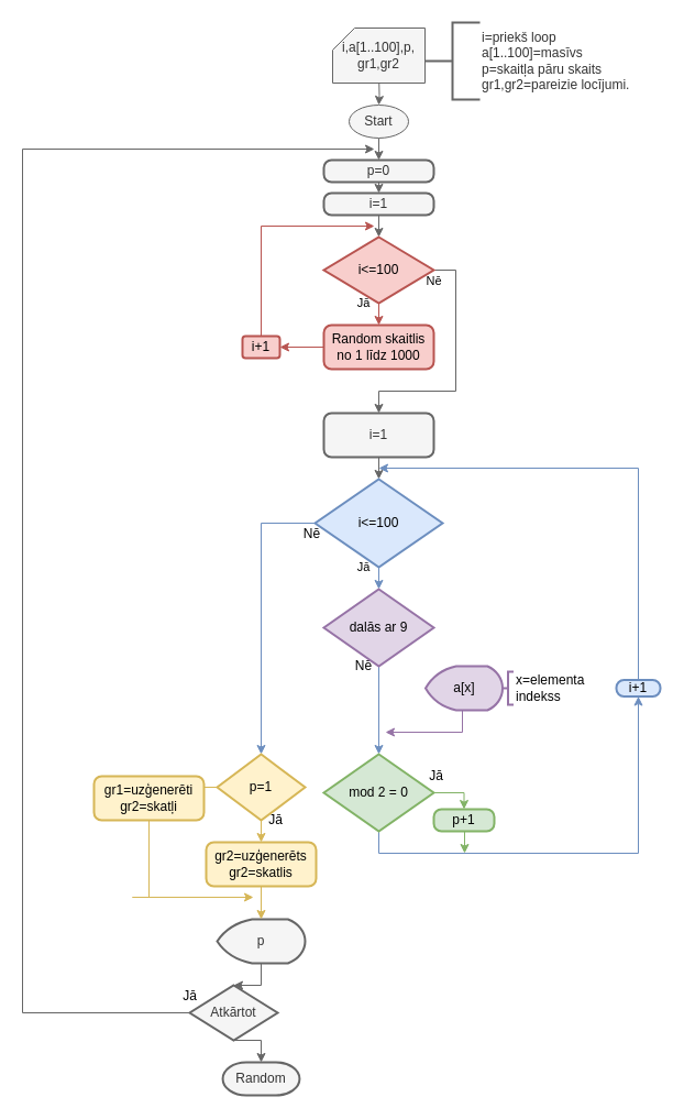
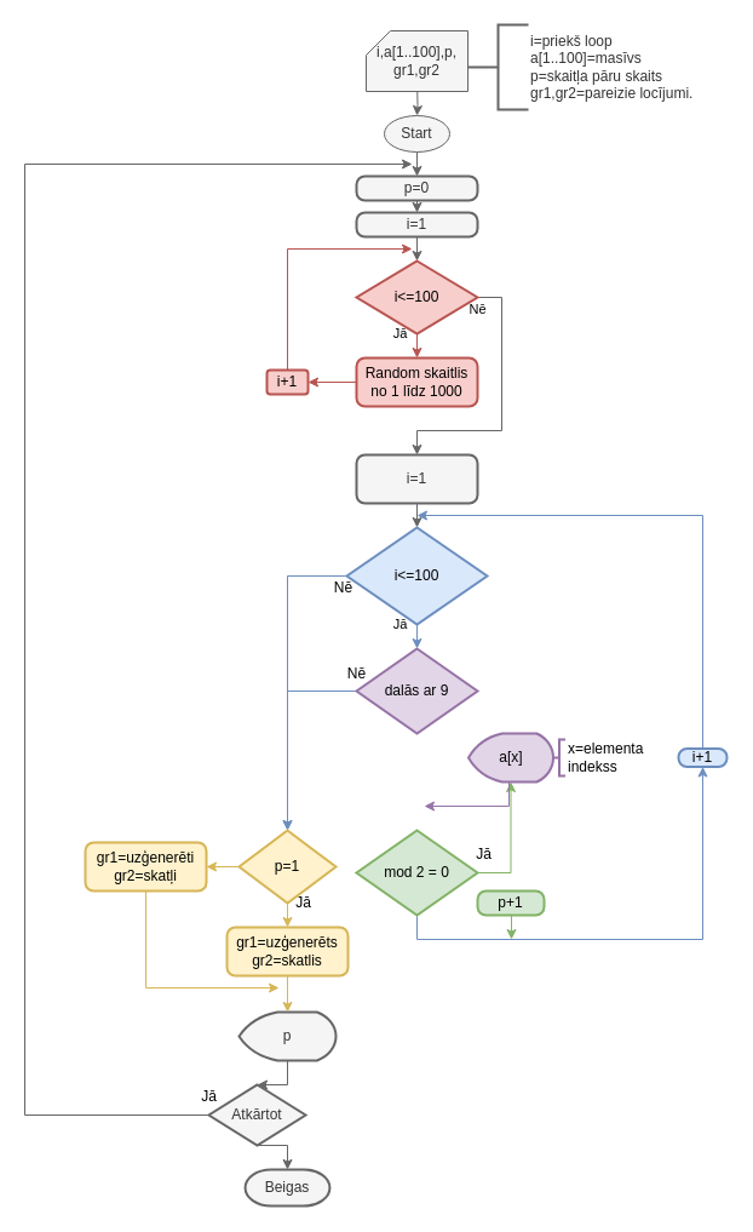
  <mxCell id="0" />
  <mxCell id="1" parent="0" />
  <mxCell id="2" value="" style="edgeStyle=orthogonalEdgeStyle;rounded=0;orthogonalLoop=1;jettySize=auto;html=1;fillColor=#f5f5f5;strokeColor=#666666;" parent="1" target="6" edge="1"><mxGeometry relative="1" as="geometry"><mxPoint x="344" y="65" as="sourcePoint" /></mxGeometry></mxCell>
  <mxCell id="3" value="i,a[1..100],p,&lt;br&gt;gr1,gr2" style="verticalLabelPosition=middle;verticalAlign=middle;html=1;shape=card;whiteSpace=wrap;size=20;arcSize=12;labelPosition=center;align=center;fillColor=#f5f5f5;fontColor=#333333;strokeColor=#666666;" parent="1" vertex="1"><mxGeometry x="302" y="25" width="84" height="50" as="geometry" /></mxCell>
  <mxCell id="4" value="i=priekš loop&lt;br&gt;a[1..100]=masīvs&lt;br&gt;p=skaitļa pāru skaits&lt;br&gt;gr1,gr2=pareizie locījumi." style="strokeWidth=2;html=1;shape=mxgraph.flowchart.annotation_2;align=left;labelPosition=right;pointerEvents=1;fillColor=#f5f5f5;fontColor=#333333;strokeColor=#666666;" parent="1" vertex="1"><mxGeometry x="386" y="20" width="50" height="70" as="geometry" /></mxCell>
  <mxCell id="5" style="edgeStyle=orthogonalEdgeStyle;rounded=0;orthogonalLoop=1;jettySize=auto;html=1;exitX=0.5;exitY=1;exitDx=0;exitDy=0;entryX=0.5;entryY=0;entryDx=0;entryDy=0;fillColor=#f5f5f5;strokeColor=#666666;" parent="1" source="6" target="8" edge="1"><mxGeometry relative="1" as="geometry" /></mxCell>
  <mxCell id="6" value="Start" style="ellipse;whiteSpace=wrap;html=1;arcSize=12;fillColor=#f5f5f5;fontColor=#333333;strokeColor=#666666;" parent="1" vertex="1"><mxGeometry x="317" y="95" width="54" height="30" as="geometry" /></mxCell>
  <mxCell id="7" style="edgeStyle=orthogonalEdgeStyle;rounded=0;orthogonalLoop=1;jettySize=auto;html=1;exitX=0.5;exitY=1;exitDx=0;exitDy=0;entryX=0.5;entryY=0;entryDx=0;entryDy=0;fillColor=#f5f5f5;strokeColor=#666666;" parent="1" source="8" target="10" edge="1"><mxGeometry relative="1" as="geometry" /></mxCell>
  <mxCell id="8" value="p=0" style="rounded=1;whiteSpace=wrap;html=1;absoluteArcSize=1;arcSize=14;strokeWidth=2;fillColor=#f5f5f5;fontColor=#333333;strokeColor=#666666;" parent="1" vertex="1"><mxGeometry x="294" y="145" width="100" height="20" as="geometry" /></mxCell>
  <mxCell id="9" style="edgeStyle=orthogonalEdgeStyle;rounded=0;orthogonalLoop=1;jettySize=auto;html=1;exitX=0.5;exitY=1;exitDx=0;exitDy=0;entryX=0.5;entryY=0;entryDx=0;entryDy=0;entryPerimeter=0;fillColor=#f5f5f5;strokeColor=#666666;" parent="1" source="10" target="13" edge="1"><mxGeometry relative="1" as="geometry" /></mxCell>
  <mxCell id="10" value="i=1" style="rounded=1;whiteSpace=wrap;html=1;absoluteArcSize=1;arcSize=14;strokeWidth=2;fillColor=#f5f5f5;fontColor=#333333;strokeColor=#666666;" parent="1" vertex="1"><mxGeometry x="294" y="175" width="100" height="20" as="geometry" /></mxCell>
  <mxCell id="11" value="Jā" style="edgeStyle=orthogonalEdgeStyle;rounded=0;orthogonalLoop=1;jettySize=auto;html=1;exitX=0.5;exitY=1;exitDx=0;exitDy=0;exitPerimeter=0;entryX=0.5;entryY=0;entryDx=0;entryDy=0;fillColor=#f8cecc;strokeColor=#b85450;" parent="1" source="13" target="15" edge="1"><mxGeometry x="-1" y="-14" relative="1" as="geometry"><mxPoint as="offset" /></mxGeometry></mxCell>
  <mxCell id="12" value="Nē" style="edgeStyle=orthogonalEdgeStyle;rounded=0;orthogonalLoop=1;jettySize=auto;html=1;exitX=1;exitY=0.5;exitDx=0;exitDy=0;exitPerimeter=0;entryX=0.5;entryY=0;entryDx=0;entryDy=0;fillColor=#f5f5f5;strokeColor=#666666;" edge="1" parent="1" source="13" target="19"><mxGeometry x="-1" y="-10" relative="1" as="geometry"><Array as="points"><mxPoint x="414" y="245" /><mxPoint x="414" y="355" /><mxPoint x="344" y="355" /></Array><mxPoint as="offset" /></mxGeometry></mxCell>
  <mxCell id="13" value="i&amp;lt;=100" style="strokeWidth=2;html=1;shape=mxgraph.flowchart.decision;whiteSpace=wrap;fillColor=#f8cecc;strokeColor=#b85450;" parent="1" vertex="1"><mxGeometry x="294" y="215" width="100" height="60" as="geometry" /></mxCell>
  <mxCell id="14" value="" style="edgeStyle=orthogonalEdgeStyle;rounded=0;orthogonalLoop=1;jettySize=auto;html=1;fillColor=#f8cecc;strokeColor=#b85450;" edge="1" parent="1" source="15" target="17"><mxGeometry relative="1" as="geometry" /></mxCell>
  <mxCell id="15" value="Random skaitlis no 1 līdz 1000" style="rounded=1;whiteSpace=wrap;html=1;absoluteArcSize=1;arcSize=14;strokeWidth=2;fillColor=#f8cecc;strokeColor=#b85450;" parent="1" vertex="1"><mxGeometry x="294" y="295" width="100" height="40" as="geometry" /></mxCell>
  <mxCell id="16" style="edgeStyle=orthogonalEdgeStyle;rounded=0;orthogonalLoop=1;jettySize=auto;html=1;exitX=0.5;exitY=0;exitDx=0;exitDy=0;fillColor=#f8cecc;strokeColor=#b85450;" edge="1" parent="1" source="17"><mxGeometry relative="1" as="geometry"><mxPoint x="340" y="205" as="targetPoint" /><Array as="points"><mxPoint x="237" y="205" /></Array></mxGeometry></mxCell>
  <mxCell id="17" value="i+1" style="whiteSpace=wrap;html=1;rounded=1;strokeWidth=2;arcSize=14;fillColor=#f8cecc;strokeColor=#b85450;" vertex="1" parent="1"><mxGeometry x="220" y="305" width="34" height="20" as="geometry" /></mxCell>
  <mxCell id="18" style="edgeStyle=orthogonalEdgeStyle;rounded=0;orthogonalLoop=1;jettySize=auto;html=1;exitX=0.5;exitY=1;exitDx=0;exitDy=0;entryX=0.5;entryY=0;entryDx=0;entryDy=0;entryPerimeter=0;fillColor=#f5f5f5;strokeColor=#666666;" edge="1" parent="1" source="19" target="22"><mxGeometry relative="1" as="geometry" /></mxCell>
  <mxCell id="19" value="i=1" style="rounded=1;whiteSpace=wrap;html=1;absoluteArcSize=1;arcSize=14;strokeWidth=2;fillColor=#f5f5f5;fontColor=#333333;strokeColor=#666666;" vertex="1" parent="1"><mxGeometry x="294" y="375" width="100" height="40" as="geometry" /></mxCell>
  <mxCell id="20" value="Jā" style="edgeStyle=orthogonalEdgeStyle;rounded=0;orthogonalLoop=1;jettySize=auto;html=1;exitX=0.5;exitY=1;exitDx=0;exitDy=0;exitPerimeter=0;entryX=0.5;entryY=0;entryDx=0;entryDy=0;entryPerimeter=0;fillColor=#dae8fc;strokeColor=#6c8ebf;" edge="1" parent="1" source="22" target="24"><mxGeometry x="-1" y="-14" relative="1" as="geometry"><mxPoint as="offset" /></mxGeometry></mxCell>
  <mxCell id="21" value="Nē" style="edgeStyle=orthogonalEdgeStyle;rounded=0;orthogonalLoop=1;jettySize=auto;html=1;exitX=0;exitY=0.5;exitDx=0;exitDy=0;exitPerimeter=0;fontSize=12;fillColor=#dae8fc;strokeColor=#6c8ebf;entryX=0.5;entryY=0;entryDx=0;entryDy=0;" edge="1" parent="1" source="22" target="43"><mxGeometry x="-0.978" y="10" relative="1" as="geometry"><mxPoint x="237" y="675" as="targetPoint" /><Array as="points"><mxPoint x="237" y="475" /></Array><mxPoint as="offset" /></mxGeometry></mxCell>
  <mxCell id="22" value="&lt;font style=&quot;font-size: 12px&quot;&gt;i&amp;lt;=100&lt;/font&gt;" style="strokeWidth=2;html=1;shape=mxgraph.flowchart.decision;whiteSpace=wrap;fillColor=#dae8fc;strokeColor=#6c8ebf;" vertex="1" parent="1"><mxGeometry x="286" y="435" width="116" height="80" as="geometry" /></mxCell>
- <mxCell id="23" value="Nē" style="edgeStyle=orthogonalEdgeStyle;rounded=0;orthogonalLoop=1;jettySize=auto;html=1;fontSize=12;fillColor=#dae8fc;strokeColor=#6c8ebf;" edge="1" parent="1" source="24" target="28"><mxGeometry x="-1" y="-14" relative="1" as="geometry"><mxPoint as="offset" /></mxGeometry></mxCell>
+ <mxCell id="23" value="Nē" style="edgeStyle=orthogonalEdgeStyle;rounded=0;orthogonalLoop=1;jettySize=auto;html=1;fontSize=12;fillColor=#dae8fc;strokeColor=#6c8ebf;" edge="1" parent="1" source="24" target="43"><mxGeometry x="-1" y="-14" relative="1" as="geometry"><mxPoint as="offset" /></mxGeometry></mxCell>
  <mxCell id="24" value="dalās ar 9" style="strokeWidth=2;html=1;shape=mxgraph.flowchart.decision;whiteSpace=wrap;fillColor=#e1d5e7;strokeColor=#9673a6;" vertex="1" parent="1"><mxGeometry x="294" y="535" width="100" height="70" as="geometry" /></mxCell>
- <mxCell id="25" value="Jā" style="edgeStyle=orthogonalEdgeStyle;rounded=0;orthogonalLoop=1;jettySize=auto;html=1;exitX=1;exitY=0.5;exitDx=0;exitDy=0;exitPerimeter=0;entryX=0.5;entryY=0;entryDx=0;entryDy=0;fontSize=12;fillColor=#d5e8d4;strokeColor=#82b366;" edge="1" parent="1" source="28" target="32"><mxGeometry x="-0.901" y="15" relative="1" as="geometry"><mxPoint as="offset" /></mxGeometry></mxCell>
+ <mxCell id="25" value="Jā" style="edgeStyle=orthogonalEdgeStyle;rounded=0;orthogonalLoop=1;jettySize=auto;html=1;exitX=1;exitY=0.5;exitDx=0;exitDy=0;exitPerimeter=0;fontSize=12;fillColor=#d5e8d4;strokeColor=#82b366;" edge="1" parent="1" source="28" target="30"><mxGeometry x="-0.901" y="15" relative="1" as="geometry"><mxPoint as="offset" /></mxGeometry></mxCell>
  <mxCell id="26" style="edgeStyle=orthogonalEdgeStyle;rounded=0;orthogonalLoop=1;jettySize=auto;html=1;fontSize=12;fillColor=#dae8fc;strokeColor=#6c8ebf;exitX=0.5;exitY=0;exitDx=0;exitDy=0;" edge="1" parent="1" source="33"><mxGeometry relative="1" as="geometry"><mxPoint x="344" y="425" as="targetPoint" /><mxPoint x="600" y="595" as="sourcePoint" /><Array as="points"><mxPoint x="580" y="425" /></Array></mxGeometry></mxCell>
  <mxCell id="27" value="" style="edgeStyle=orthogonalEdgeStyle;rounded=0;orthogonalLoop=1;jettySize=auto;html=1;fontSize=12;fillColor=#dae8fc;strokeColor=#6c8ebf;entryX=0.5;entryY=1;entryDx=0;entryDy=0;" edge="1" parent="1" source="28" target="33"><mxGeometry relative="1" as="geometry"><Array as="points"><mxPoint x="344" y="775" /><mxPoint x="580" y="775" /></Array></mxGeometry></mxCell>
  <mxCell id="28" value="mod 2 = 0" style="strokeWidth=2;html=1;shape=mxgraph.flowchart.decision;whiteSpace=wrap;fillColor=#d5e8d4;strokeColor=#82b366;" vertex="1" parent="1"><mxGeometry x="294" y="685" width="100" height="70" as="geometry" /></mxCell>
  <mxCell id="29" style="edgeStyle=orthogonalEdgeStyle;rounded=0;orthogonalLoop=1;jettySize=auto;html=1;exitX=0.5;exitY=1;exitDx=0;exitDy=0;exitPerimeter=0;fontSize=12;fillColor=#e1d5e7;strokeColor=#9673a6;" edge="1" parent="1" source="30"><mxGeometry relative="1" as="geometry"><mxPoint x="350" y="665" as="targetPoint" /><Array as="points"><mxPoint x="420" y="645" /><mxPoint x="420" y="665" /></Array></mxGeometry></mxCell>
  <mxCell id="30" value="a[x]" style="strokeWidth=2;html=1;shape=mxgraph.flowchart.display;whiteSpace=wrap;fontSize=12;fillColor=#e1d5e7;strokeColor=#9673a6;" vertex="1" parent="1"><mxGeometry x="386.5" y="605" width="70" height="40" as="geometry" /></mxCell>
  <mxCell id="31" style="edgeStyle=orthogonalEdgeStyle;rounded=0;orthogonalLoop=1;jettySize=auto;html=1;exitX=0.5;exitY=1;exitDx=0;exitDy=0;fontSize=12;fillColor=#d5e8d4;strokeColor=#82b366;" edge="1" parent="1" source="32"><mxGeometry relative="1" as="geometry"><mxPoint x="422" y="775" as="targetPoint" /><Array as="points"><mxPoint x="422" y="775" /></Array></mxGeometry></mxCell>
  <mxCell id="32" value="p+1" style="rounded=1;whiteSpace=wrap;html=1;absoluteArcSize=1;arcSize=14;strokeWidth=2;fillColor=#d5e8d4;strokeColor=#82b366;" vertex="1" parent="1"><mxGeometry x="394" y="735" width="55" height="20" as="geometry" /></mxCell>
  <mxCell id="33" value="i+1" style="rounded=1;whiteSpace=wrap;html=1;absoluteArcSize=1;arcSize=14;strokeWidth=2;fillColor=#dae8fc;strokeColor=#6c8ebf;" vertex="1" parent="1"><mxGeometry x="560" y="617.5" width="40" height="15" as="geometry" /></mxCell>
  <mxCell id="34" value="&lt;font style=&quot;font-size: 12px&quot;&gt;x=elementa&lt;br&gt;indekss&lt;/font&gt;" style="strokeWidth=2;html=1;shape=mxgraph.flowchart.annotation_2;align=left;labelPosition=right;pointerEvents=1;fontSize=12;fillColor=#e1d5e7;strokeColor=#9673a6;" vertex="1" parent="1"><mxGeometry x="456.5" y="610" width="10" height="30" as="geometry" /></mxCell>
  <mxCell id="35" value="" style="edgeStyle=orthogonalEdgeStyle;rounded=0;orthogonalLoop=1;jettySize=auto;html=1;fontSize=12;fillColor=#f5f5f5;strokeColor=#666666;" edge="1" parent="1" source="36" target="39"><mxGeometry relative="1" as="geometry" /></mxCell>
  <mxCell id="36" value="p" style="strokeWidth=2;html=1;shape=mxgraph.flowchart.display;whiteSpace=wrap;fontSize=12;fillColor=#f5f5f5;fontColor=#333333;strokeColor=#666666;" vertex="1" parent="1"><mxGeometry x="197" y="835" width="80" height="40" as="geometry" /></mxCell>
  <mxCell id="37" value="Nē" style="edgeStyle=orthogonalEdgeStyle;rounded=0;orthogonalLoop=1;jettySize=auto;html=1;exitX=0.5;exitY=1;exitDx=0;exitDy=0;fontSize=12;entryX=0.5;entryY=0;entryDx=0;entryDy=0;entryPerimeter=0;fillColor=#f5f5f5;strokeColor=#666666;" edge="1" parent="1" source="39" target="40"><mxGeometry x="-1" y="13" relative="1" as="geometry"><mxPoint x="237.143" y="965" as="targetPoint" /><mxPoint as="offset" /></mxGeometry></mxCell>
  <mxCell id="38" value="Jā" style="edgeStyle=orthogonalEdgeStyle;rounded=0;orthogonalLoop=1;jettySize=auto;html=1;exitX=0;exitY=0.5;exitDx=0;exitDy=0;fontSize=12;fillColor=#f5f5f5;strokeColor=#666666;" edge="1" parent="1" source="39"><mxGeometry x="-1" y="-15" relative="1" as="geometry"><mxPoint x="340" y="135" as="targetPoint" /><Array as="points"><mxPoint x="20" y="920" /><mxPoint x="20" y="135" /></Array><mxPoint as="offset" /></mxGeometry></mxCell>
  <mxCell id="39" value="Atkārtot" style="rhombus;whiteSpace=wrap;html=1;strokeWidth=2;fillColor=#f5f5f5;fontColor=#333333;strokeColor=#666666;" vertex="1" parent="1"><mxGeometry x="172" y="895" width="80" height="50" as="geometry" /></mxCell>
- <mxCell id="40" value="Random" style="strokeWidth=2;html=1;shape=mxgraph.flowchart.terminator;whiteSpace=wrap;fontSize=12;fillColor=#f5f5f5;fontColor=#333333;strokeColor=#666666;" vertex="1" parent="1"><mxGeometry x="202.07" y="965" width="69.86" height="30" as="geometry" /></mxCell>
+ <mxCell id="40" value="Beigas" style="strokeWidth=2;html=1;shape=mxgraph.flowchart.terminator;whiteSpace=wrap;fontSize=12;fillColor=#f5f5f5;fontColor=#333333;strokeColor=#666666;" vertex="1" parent="1"><mxGeometry x="202.07" y="965" width="69.86" height="30" as="geometry" /></mxCell>
  <mxCell id="41" value="Jā" style="edgeStyle=orthogonalEdgeStyle;rounded=0;orthogonalLoop=1;jettySize=auto;html=1;exitX=0.5;exitY=1;exitDx=0;exitDy=0;entryX=0.5;entryY=0;entryDx=0;entryDy=0;fontSize=12;fillColor=#fff2cc;strokeColor=#d6b656;" edge="1" parent="1" source="43" target="45"><mxGeometry x="-1" y="13" relative="1" as="geometry"><mxPoint as="offset" /></mxGeometry></mxCell>
  <mxCell id="42" style="edgeStyle=orthogonalEdgeStyle;rounded=0;orthogonalLoop=1;jettySize=auto;html=1;exitX=0;exitY=0.5;exitDx=0;exitDy=0;fontSize=12;fillColor=#fff2cc;strokeColor=#d6b656;" edge="1" parent="1" source="43" target="47"><mxGeometry relative="1" as="geometry" /></mxCell>
  <mxCell id="43" value="p=1" style="rhombus;whiteSpace=wrap;html=1;strokeColor=#d6b656;strokeWidth=2;fillColor=#fff2cc;" vertex="1" parent="1"><mxGeometry x="197" y="685" width="80" height="60" as="geometry" /></mxCell>
  <mxCell id="44" style="edgeStyle=orthogonalEdgeStyle;rounded=0;orthogonalLoop=1;jettySize=auto;html=1;exitX=0.5;exitY=1;exitDx=0;exitDy=0;entryX=0.5;entryY=0;entryDx=0;entryDy=0;entryPerimeter=0;fontSize=12;fillColor=#fff2cc;strokeColor=#d6b656;" edge="1" parent="1" source="45" target="36"><mxGeometry relative="1" as="geometry" /></mxCell>
- <mxCell id="45" value="gr2=uzģenerēts&lt;br&gt;gr2=skatlis" style="rounded=1;whiteSpace=wrap;html=1;absoluteArcSize=1;arcSize=14;strokeWidth=2;fillColor=#fff2cc;strokeColor=#d6b656;" vertex="1" parent="1"><mxGeometry x="187" y="765" width="100" height="40" as="geometry" /></mxCell>
+ <mxCell id="45" value="gr1=uzģenerēts&lt;br&gt;gr2=skatlis" style="rounded=1;whiteSpace=wrap;html=1;absoluteArcSize=1;arcSize=14;strokeWidth=2;fillColor=#fff2cc;strokeColor=#d6b656;" vertex="1" parent="1"><mxGeometry x="187" y="765" width="100" height="40" as="geometry" /></mxCell>
  <mxCell id="46" style="edgeStyle=orthogonalEdgeStyle;rounded=0;orthogonalLoop=1;jettySize=auto;html=1;exitX=0.5;exitY=1;exitDx=0;exitDy=0;fontSize=12;fillColor=#fff2cc;strokeColor=#d6b656;" edge="1" parent="1" source="47"><mxGeometry relative="1" as="geometry"><mxPoint x="230" y="815" as="targetPoint" /><Array as="points"><mxPoint x="120" y="815" /><mxPoint x="230" y="815" /></Array></mxGeometry></mxCell>
- <mxCell id="47" value="gr1=uzģenerēti&lt;br&gt;gr2=skatļi" style="rounded=1;whiteSpace=wrap;html=1;absoluteArcSize=1;arcSize=14;strokeWidth=2;fillColor=#fff2cc;strokeColor=#d6b656;" vertex="1" parent="1"><mxGeometry x="85" y="705" width="100" height="40" as="geometry" /></mxCell>
+ <mxCell id="47" value="gr1=uzģenerēti&lt;br&gt;gr2=skatļi" style="rounded=1;whiteSpace=wrap;html=1;absoluteArcSize=1;arcSize=14;strokeWidth=2;fillColor=#fff2cc;strokeColor=#d6b656;" vertex="1" parent="1"><mxGeometry x="70" y="695" width="100" height="40" as="geometry" /></mxCell>
